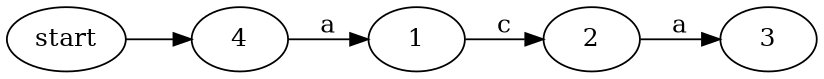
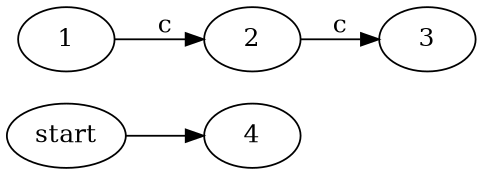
  digraph {
    rankdir=LR
    n1 [label=4]
    start
    1
    2
    3
-   n1 -> 1 [label=a]
    start -> n1
    1 -> 2 [label=c]
-   2 -> 3 [label=a]
+   2 -> 3 [label=c]
  }
